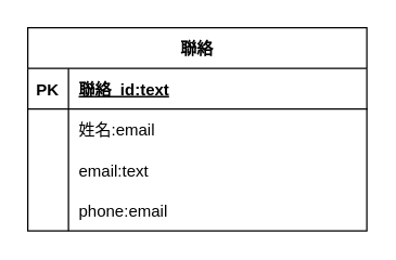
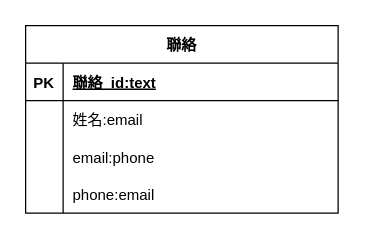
  <mxCell id="0" />
  <mxCell id="1" parent="0" />
  <mxCell id="2" value="聯絡" style="shape=table;startSize=30;container=1;collapsible=1;childLayout=tableLayout;fixedRows=1;rowLines=0;fontStyle=1;align=center;resizeLast=1;" vertex="1" parent="1"><mxGeometry x="20" y="20" width="250" height="150" as="geometry"><mxRectangle x="234" y="140" width="60" height="30" as="alternateBounds" /></mxGeometry></mxCell>
  <mxCell id="3" value="" style="shape=tableRow;horizontal=0;startSize=0;swimlaneHead=0;swimlaneBody=0;fillColor=none;collapsible=0;dropTarget=0;points=[[0,0.5],[1,0.5]];portConstraint=eastwest;top=0;left=0;right=0;bottom=1;" vertex="1" parent="2"><mxGeometry y="30" width="250" height="30" as="geometry" /></mxCell>
  <mxCell id="4" value="PK" style="shape=partialRectangle;connectable=0;fillColor=none;top=0;left=0;bottom=0;right=0;fontStyle=1;overflow=hidden;" vertex="1" parent="3"><mxGeometry width="30" height="30" as="geometry"><mxRectangle width="30" height="30" as="alternateBounds" /></mxGeometry></mxCell>
  <mxCell id="5" value="聯絡_id:text" style="shape=partialRectangle;connectable=0;fillColor=none;top=0;left=0;bottom=0;right=0;align=left;spacingLeft=6;fontStyle=5;overflow=hidden;" vertex="1" parent="3"><mxGeometry x="30" width="220" height="30" as="geometry"><mxRectangle width="220" height="30" as="alternateBounds" /></mxGeometry></mxCell>
  <mxCell id="6" value="" style="shape=tableRow;horizontal=0;startSize=0;swimlaneHead=0;swimlaneBody=0;fillColor=none;collapsible=0;dropTarget=0;points=[[0,0.5],[1,0.5]];portConstraint=eastwest;top=0;left=0;right=0;bottom=0;" vertex="1" parent="2"><mxGeometry y="60" width="250" height="30" as="geometry" /></mxCell>
  <mxCell id="7" value="" style="shape=partialRectangle;connectable=0;fillColor=none;top=0;left=0;bottom=0;right=0;editable=1;overflow=hidden;" vertex="1" parent="6"><mxGeometry width="30" height="30" as="geometry"><mxRectangle width="30" height="30" as="alternateBounds" /></mxGeometry></mxCell>
  <mxCell id="8" value="姓名:email" style="shape=partialRectangle;connectable=0;fillColor=none;top=0;left=0;bottom=0;right=0;align=left;spacingLeft=6;overflow=hidden;" vertex="1" parent="6"><mxGeometry x="30" width="220" height="30" as="geometry"><mxRectangle width="220" height="30" as="alternateBounds" /></mxGeometry></mxCell>
  <mxCell id="9" value="" style="shape=tableRow;horizontal=0;startSize=0;swimlaneHead=0;swimlaneBody=0;fillColor=none;collapsible=0;dropTarget=0;points=[[0,0.5],[1,0.5]];portConstraint=eastwest;top=0;left=0;right=0;bottom=0;" vertex="1" parent="2"><mxGeometry y="90" width="250" height="30" as="geometry" /></mxCell>
  <mxCell id="10" value="" style="shape=partialRectangle;connectable=0;fillColor=none;top=0;left=0;bottom=0;right=0;editable=1;overflow=hidden;" vertex="1" parent="9"><mxGeometry width="30" height="30" as="geometry"><mxRectangle width="30" height="30" as="alternateBounds" /></mxGeometry></mxCell>
- <mxCell id="11" value="email:text" style="shape=partialRectangle;connectable=0;fillColor=none;top=0;left=0;bottom=0;right=0;align=left;spacingLeft=6;overflow=hidden;" vertex="1" parent="9"><mxGeometry x="30" width="220" height="30" as="geometry"><mxRectangle width="220" height="30" as="alternateBounds" /></mxGeometry></mxCell>
+ <mxCell id="11" value="email:phone" style="shape=partialRectangle;connectable=0;fillColor=none;top=0;left=0;bottom=0;right=0;align=left;spacingLeft=6;overflow=hidden;" vertex="1" parent="9"><mxGeometry x="30" width="220" height="30" as="geometry"><mxRectangle width="220" height="30" as="alternateBounds" /></mxGeometry></mxCell>
  <mxCell id="12" value="" style="shape=tableRow;horizontal=0;startSize=0;swimlaneHead=0;swimlaneBody=0;fillColor=none;collapsible=0;dropTarget=0;points=[[0,0.5],[1,0.5]];portConstraint=eastwest;top=0;left=0;right=0;bottom=0;" vertex="1" parent="2"><mxGeometry y="120" width="250" height="30" as="geometry" /></mxCell>
  <mxCell id="13" value="" style="shape=partialRectangle;connectable=0;fillColor=none;top=0;left=0;bottom=0;right=0;editable=1;overflow=hidden;" vertex="1" parent="12"><mxGeometry width="30" height="30" as="geometry"><mxRectangle width="30" height="30" as="alternateBounds" /></mxGeometry></mxCell>
  <mxCell id="14" value="phone:email" style="shape=partialRectangle;connectable=0;fillColor=none;top=0;left=0;bottom=0;right=0;align=left;spacingLeft=6;overflow=hidden;" vertex="1" parent="12"><mxGeometry x="30" width="220" height="30" as="geometry"><mxRectangle width="220" height="30" as="alternateBounds" /></mxGeometry></mxCell>
